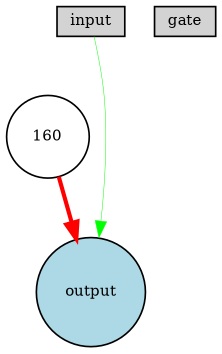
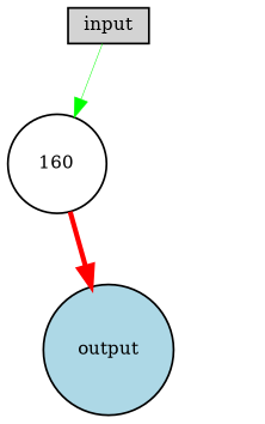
  digraph {
    node [fillcolor=lightgray fontsize=9 shape=box style=filled]
    edge [style=solid]
    input [height=0.2 width=0.2]
    160 [fillcolor=white height=0.2 shape=circle width=0.2]
    output [fillcolor=lightblue height=0.2 shape=circle width=0.2]
-   gate [height=0.2 width=0.2]
-   input -> output [color=green penwidth=0.2839910651465428]
+   input -> 160 [color=green penwidth=0.2839910651465428]
    160 -> output [color=red penwidth=2.516846063852497]
  }
